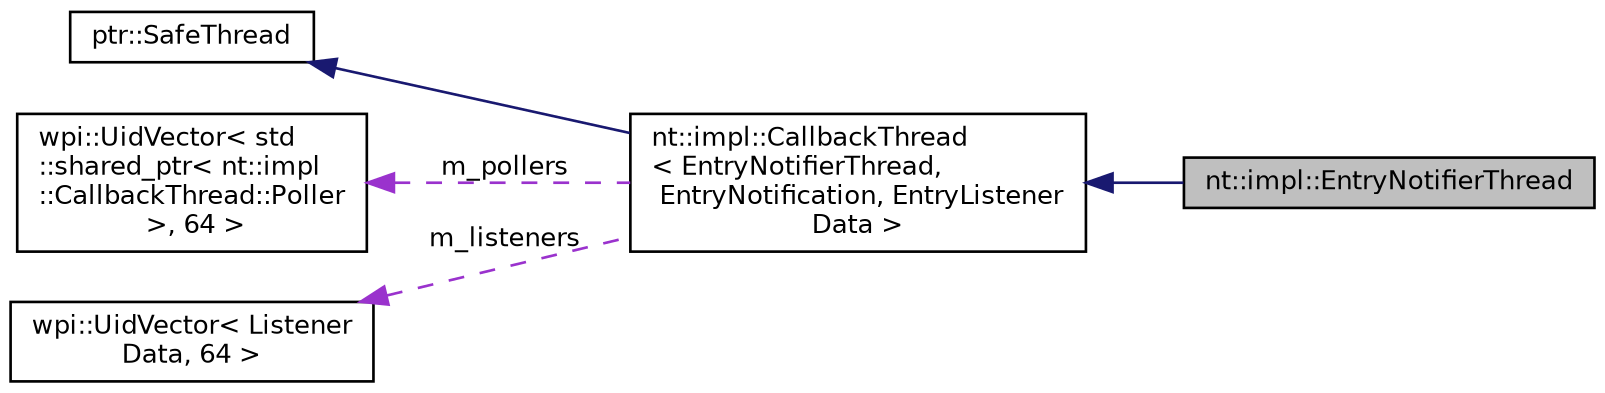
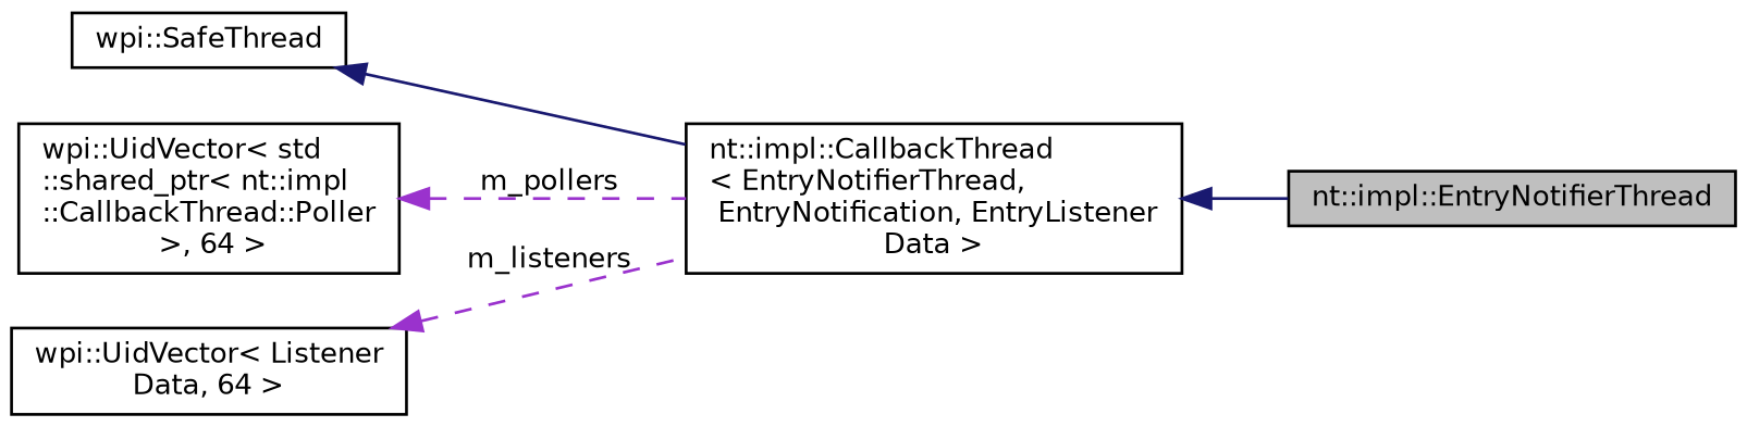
  digraph {
    rankdir=LR
    node [color=black fillcolor=white fontname=Helvetica fontsize=10 shape=record style=filled]
    edge [color=midnightblue dir=back fontname=Helvetica fontsize=10 labelfontname=Helvetica labelfontsize=10 style=solid]
    n1 [fillcolor=grey75 fontcolor=black height=0.2 label="nt::impl::EntryNotifierThread" width=0.4]
    n2 [height=0.2 label="nt::impl::CallbackThread\l\< EntryNotifierThread,\l EntryNotification, EntryListener\lData \>" width=0.4]
-   n3 [height=0.2 label="ptr::SafeThread" width=0.4]
+   n3 [height=0.2 label="wpi::SafeThread" width=0.4]
    n4 [height=0.2 label="wpi::UidVector\< std\l::shared_ptr\< nt::impl\l::CallbackThread::Poller\l \>, 64 \>" width=0.4]
    n5 [height=0.2 label="wpi::UidVector\< Listener\lData, 64 \>" width=0.4]
    n2 -> n1
    n3 -> n2
    n4 -> n2 [color=darkorchid3 label=" m_pollers" style=dashed]
    n5 -> n2 [color=darkorchid3 label=" m_listeners" style=dashed]
  }
